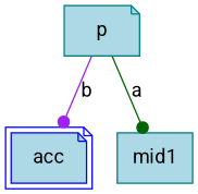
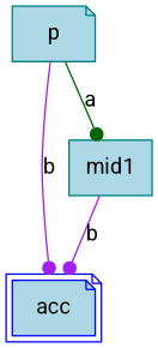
  digraph {
    fontname=Roboto
    rankdir=TB
    node [color=teal fillcolor=lightblue fontname=Roboto shape=note style=filled]
    edge [arrowhead=dot color=purple fontname=Roboto]
    acc [color=blue peripheries=2]
    p
    mid1 [shape=box]
    p -> acc [label=b]
    p -> mid1 [color=darkgreen label=a]
+   mid1 -> acc [label=b]
  }
